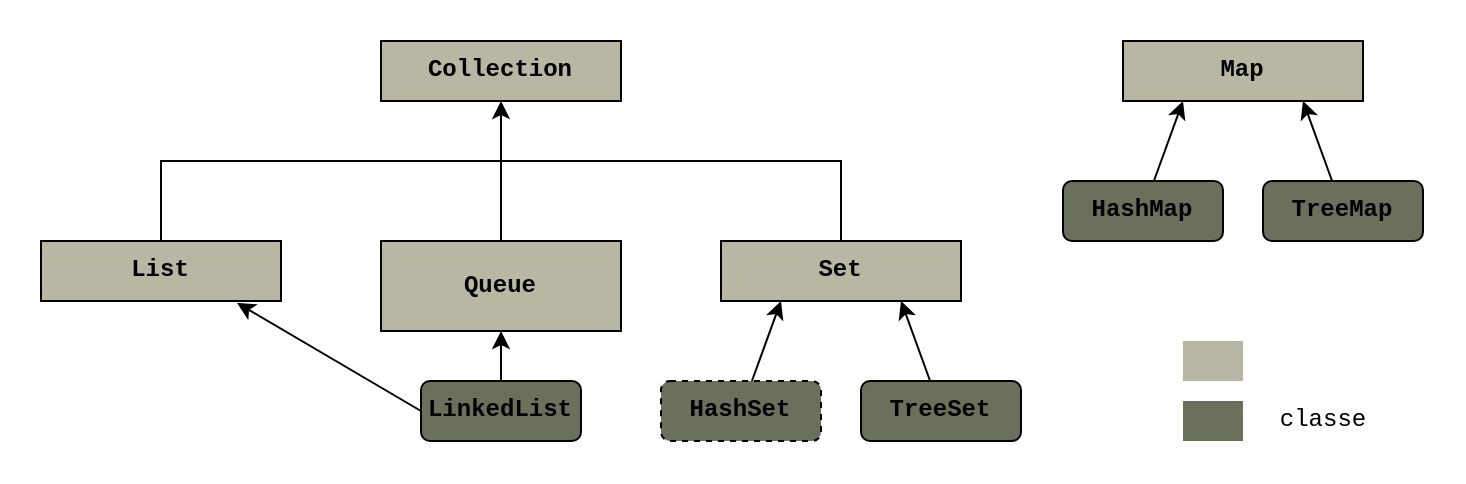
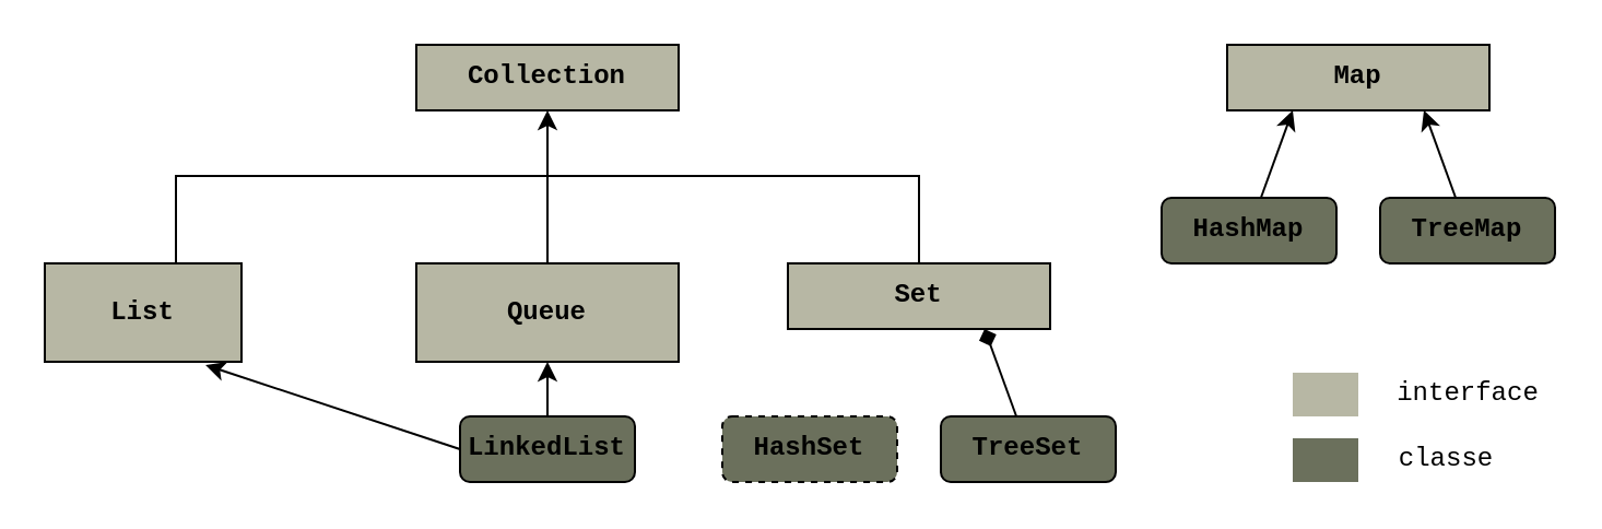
  <mxCell id="0" />
  <mxCell id="1" parent="0" />
  <mxCell id="2" value="Collection" style="rounded=0;whiteSpace=wrap;html=1;fontFamily=Courier New;fontStyle=1;fillColor=#b7b7a4;" parent="1" vertex="1"><mxGeometry x="190" y="20" width="120" height="30" as="geometry" /></mxCell>
  <mxCell id="3" style="edgeStyle=orthogonalEdgeStyle;rounded=0;orthogonalLoop=1;jettySize=auto;html=1;fontFamily=Courier New;endArrow=none;endFill=0;" parent="1" source="4" edge="1"><mxGeometry relative="1" as="geometry"><mxPoint x="250" y="80" as="targetPoint" /><Array as="points"><mxPoint x="80" y="80" /></Array></mxGeometry></mxCell>
- <mxCell id="4" value="List" style="rounded=0;whiteSpace=wrap;html=1;fontFamily=Courier New;fontStyle=1;fillColor=#B7B7A4;" parent="1" vertex="1"><mxGeometry x="20" y="120" width="120" height="30" as="geometry" /></mxCell>
+ <mxCell id="4" value="List" style="rounded=0;whiteSpace=wrap;html=1;fontFamily=Courier New;fontStyle=1;fillColor=#B7B7A4;" parent="1" vertex="1"><mxGeometry x="20" y="120" width="90" height="45" as="geometry" /></mxCell>
  <mxCell id="5" value="" style="edgeStyle=none;rounded=0;orthogonalLoop=1;jettySize=auto;html=1;fontFamily=Courier New;" parent="1" source="6" target="2" edge="1"><mxGeometry relative="1" as="geometry" /></mxCell>
  <mxCell id="6" value="Queue" style="rounded=0;whiteSpace=wrap;html=1;fontFamily=Courier New;fontStyle=1;fillColor=#B7B7A4;" parent="1" vertex="1"><mxGeometry x="190" y="120" width="120" height="45" as="geometry" /></mxCell>
  <mxCell id="7" style="edgeStyle=orthogonalEdgeStyle;rounded=0;orthogonalLoop=1;jettySize=auto;html=1;fontFamily=Courier New;endArrow=none;endFill=0;" parent="1" source="8" edge="1"><mxGeometry relative="1" as="geometry"><mxPoint x="250" y="80" as="targetPoint" /><Array as="points"><mxPoint x="420" y="80" /></Array></mxGeometry></mxCell>
  <mxCell id="8" value="Set" style="rounded=0;whiteSpace=wrap;html=1;fontFamily=Courier New;fontStyle=1;fillColor=#B7B7A4;" parent="1" vertex="1"><mxGeometry x="360" y="120" width="120" height="30" as="geometry" /></mxCell>
  <mxCell id="9" value="" style="edgeStyle=none;rounded=0;orthogonalLoop=1;jettySize=auto;html=1;fontFamily=Courier New;" parent="1" source="11" target="6" edge="1"><mxGeometry relative="1" as="geometry" /></mxCell>
  <mxCell id="10" style="rounded=0;orthogonalLoop=1;jettySize=auto;html=1;entryX=0.817;entryY=1.033;entryDx=0;entryDy=0;entryPerimeter=0;fontFamily=Courier New;endArrow=classic;endFill=1;exitX=0;exitY=0.5;exitDx=0;exitDy=0;" parent="1" source="11" target="4" edge="1"><mxGeometry relative="1" as="geometry" /></mxCell>
  <mxCell id="11" value="LinkedList" style="rounded=1;whiteSpace=wrap;html=1;fontFamily=Courier New;fontStyle=1;perimeterSpacing=0;fillColor=#6B705C;glass=0;" parent="1" vertex="1"><mxGeometry x="210" y="190" width="80" height="30" as="geometry" /></mxCell>
- <mxCell id="12" value="" style="edgeStyle=none;rounded=0;orthogonalLoop=1;jettySize=auto;html=1;fontFamily=Courier New;endArrow=classic;endFill=1;entryX=0.25;entryY=1;entryDx=0;entryDy=0;" parent="1" source="13" target="8" edge="1"><mxGeometry relative="1" as="geometry" /></mxCell>
  <mxCell id="13" value="HashSet" style="rounded=1;whiteSpace=wrap;html=1;fontFamily=Courier New;fontStyle=1;perimeterSpacing=0;fillColor=#6B705C;dashed=1;" parent="1" vertex="1"><mxGeometry x="330" y="190" width="80" height="30" as="geometry" /></mxCell>
- <mxCell id="14" style="edgeStyle=none;rounded=0;orthogonalLoop=1;jettySize=auto;html=1;entryX=0.75;entryY=1;entryDx=0;entryDy=0;fontFamily=Courier New;endArrow=classic;endFill=1;" parent="1" source="15" target="8" edge="1"><mxGeometry relative="1" as="geometry" /></mxCell>
+ <mxCell id="14" style="edgeStyle=none;rounded=0;orthogonalLoop=1;jettySize=auto;html=1;entryX=0.75;entryY=1;entryDx=0;entryDy=0;fontFamily=Courier New;endArrow=diamond;endFill=1;" parent="1" source="15" target="8" edge="1"><mxGeometry relative="1" as="geometry" /></mxCell>
  <mxCell id="15" value="TreeSet" style="rounded=1;whiteSpace=wrap;html=1;fontFamily=Courier New;fontStyle=1;perimeterSpacing=0;gradientColor=none;fillColor=#6B705C;" parent="1" vertex="1"><mxGeometry x="430" y="190" width="80" height="30" as="geometry" /></mxCell>
  <mxCell id="16" value="Map" style="rounded=0;whiteSpace=wrap;html=1;fontFamily=Courier New;fontStyle=1;fillColor=#B7B7A4;" parent="1" vertex="1"><mxGeometry x="561" y="20" width="120" height="30" as="geometry" /></mxCell>
  <mxCell id="17" style="edgeStyle=none;rounded=0;orthogonalLoop=1;jettySize=auto;html=1;entryX=0.25;entryY=1;entryDx=0;entryDy=0;fontFamily=Courier New;endArrow=classic;endFill=1;" parent="1" source="18" target="16" edge="1"><mxGeometry relative="1" as="geometry" /></mxCell>
  <mxCell id="18" value="HashMap" style="rounded=1;whiteSpace=wrap;html=1;fontFamily=Courier New;fontStyle=1;perimeterSpacing=0;fillColor=#6B705C;" parent="1" vertex="1"><mxGeometry x="531" y="90" width="80" height="30" as="geometry" /></mxCell>
  <mxCell id="19" style="edgeStyle=none;rounded=0;orthogonalLoop=1;jettySize=auto;html=1;entryX=0.75;entryY=1;entryDx=0;entryDy=0;fontFamily=Courier New;endArrow=classic;endFill=1;" parent="1" source="20" target="16" edge="1"><mxGeometry relative="1" as="geometry" /></mxCell>
  <mxCell id="20" value="TreeMap" style="rounded=1;whiteSpace=wrap;html=1;fontFamily=Courier New;fontStyle=1;perimeterSpacing=0;fillColor=#6B705C;" parent="1" vertex="1"><mxGeometry x="631" y="90" width="80" height="30" as="geometry" /></mxCell>
  <mxCell id="21" value="" style="rounded=0;whiteSpace=wrap;html=1;fontFamily=Courier New;fontStyle=1;perimeterSpacing=0;gradientColor=none;fillColor=#B7B7A4;strokeColor=none;" vertex="1" parent="1"><mxGeometry x="591" y="170" width="30" height="20" as="geometry" /></mxCell>
+ <mxCell id="22" value="interface" style="text;html=1;align=center;verticalAlign=middle;resizable=0;points=[];autosize=1;strokeColor=none;fillColor=none;fontFamily=Courier New;" vertex="1" parent="1"><mxGeometry x="631" y="170" width="80" height="20" as="geometry" /></mxCell>
  <mxCell id="23" value="" style="rounded=0;whiteSpace=wrap;html=1;fontFamily=Courier New;fontStyle=1;perimeterSpacing=0;gradientColor=none;fillColor=#6B705C;strokeColor=none;" vertex="1" parent="1"><mxGeometry x="591" y="200" width="30" height="20" as="geometry" /></mxCell>
  <mxCell id="24" value="classe" style="text;html=1;align=center;verticalAlign=middle;resizable=0;points=[];autosize=1;strokeColor=none;fillColor=none;fontFamily=Courier New;" vertex="1" parent="1"><mxGeometry x="631" y="200" width="60" height="20" as="geometry" /></mxCell>
